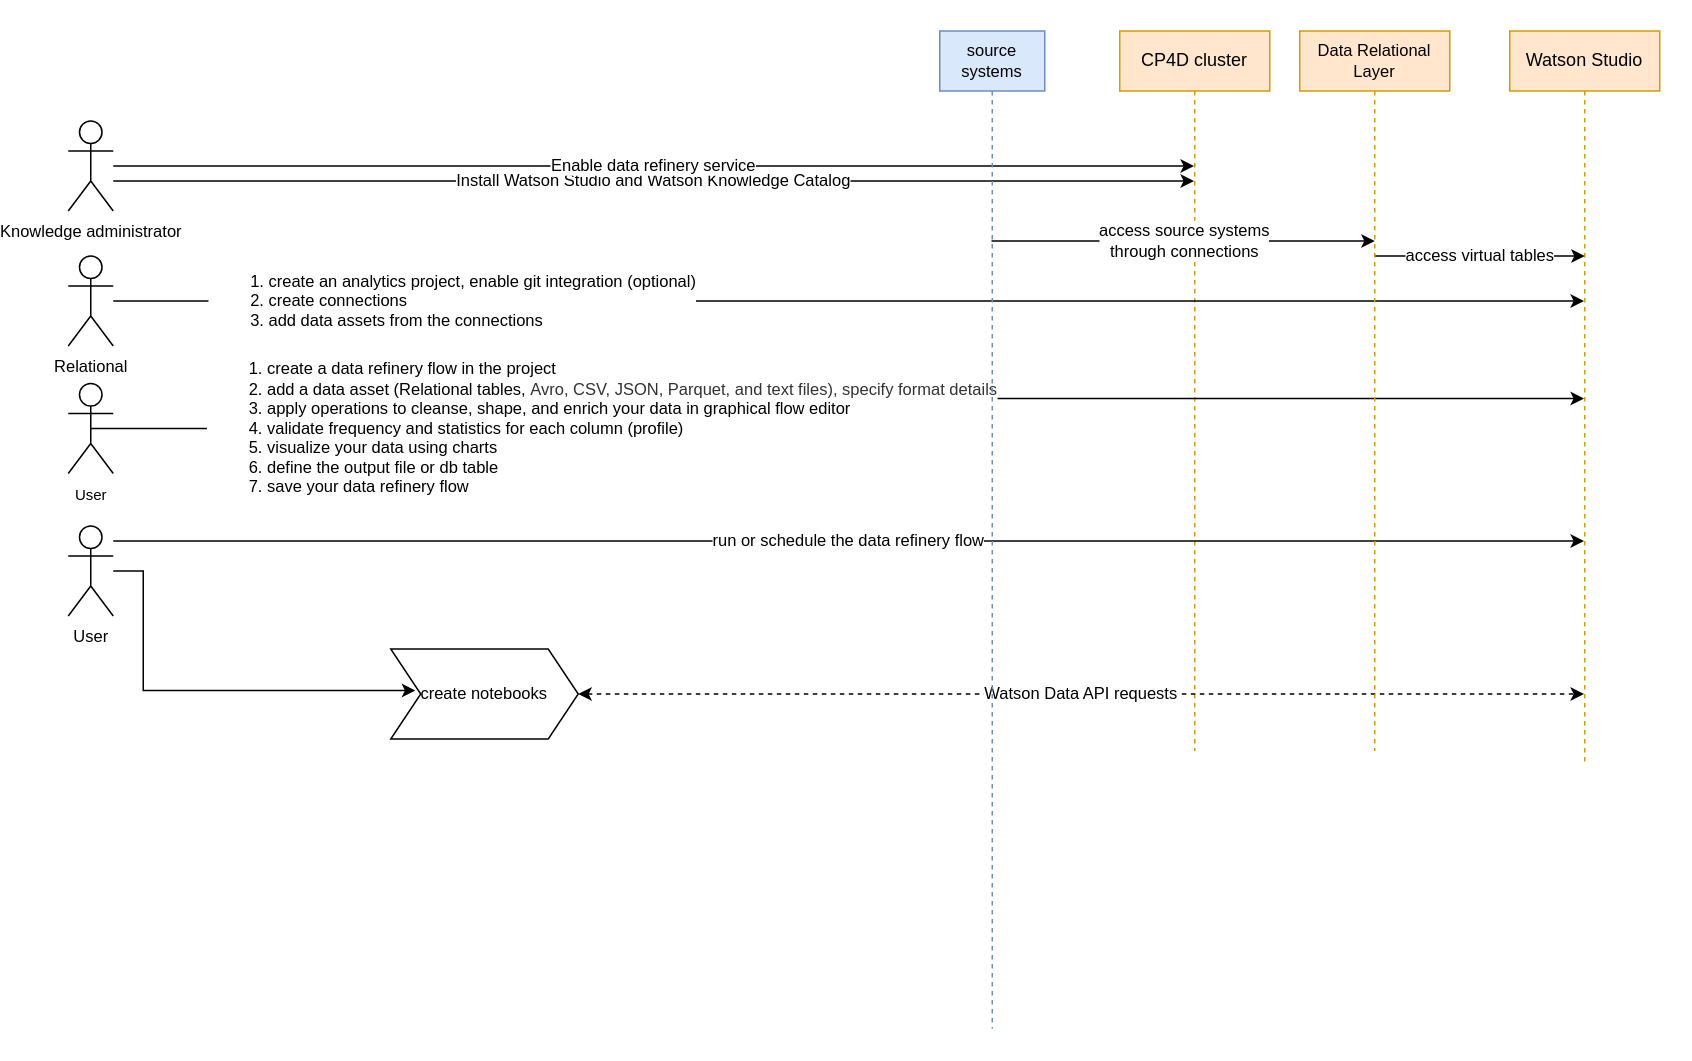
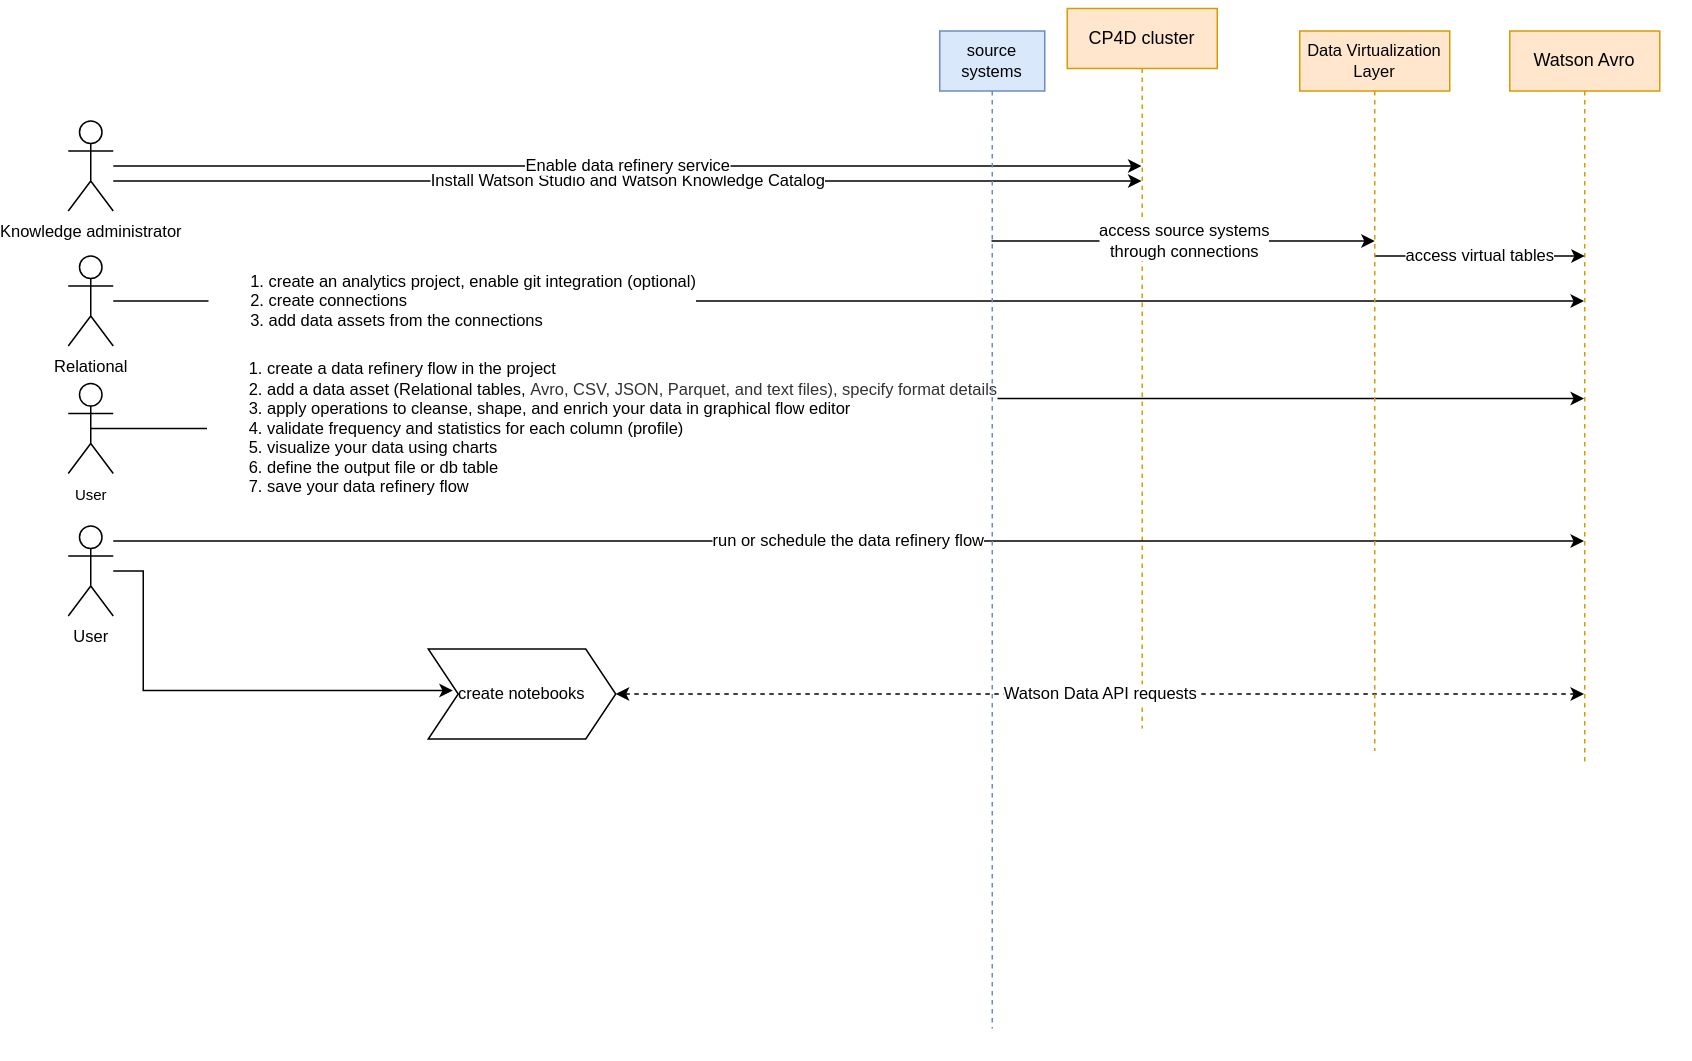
  <mxCell id="0" />
  <mxCell id="1" parent="0" />
- <mxCell id="2" value="Watson Studio" style="shape=umlLifeline;perimeter=lifelinePerimeter;whiteSpace=wrap;html=1;container=1;collapsible=0;recursiveResize=0;outlineConnect=0;fillColor=#ffe6cc;strokeColor=#d79b00;" vertex="1" parent="1"><mxGeometry x="981" y="20" width="100" height="490" as="geometry" /></mxCell>
+ <mxCell id="2" value="Watson Avro" style="shape=umlLifeline;perimeter=lifelinePerimeter;whiteSpace=wrap;html=1;container=1;collapsible=0;recursiveResize=0;outlineConnect=0;fillColor=#ffe6cc;strokeColor=#d79b00;" vertex="1" parent="1"><mxGeometry x="981" y="20" width="100" height="490" as="geometry" /></mxCell>
  <mxCell id="3" value="Install Watson Studio and Watson Knowledge Catalog" style="edgeStyle=orthogonalEdgeStyle;rounded=0;orthogonalLoop=1;jettySize=auto;html=1;" edge="1" parent="1" source="5" target="6"><mxGeometry relative="1" as="geometry"><mxPoint x="651" y="170" as="targetPoint" /><Array as="points"><mxPoint x="511" y="120" /><mxPoint x="511" y="120" /></Array></mxGeometry></mxCell>
  <mxCell id="4" value="Enable data refinery service" style="edgeStyle=orthogonalEdgeStyle;rounded=0;orthogonalLoop=1;jettySize=auto;html=1;" edge="1" parent="1" source="5" target="6"><mxGeometry relative="1" as="geometry"><Array as="points"><mxPoint x="191" y="110" /><mxPoint x="191" y="110" /></Array></mxGeometry></mxCell>
  <mxCell id="5" value="&lt;font style=&quot;font-size: 11px&quot;&gt;Knowledge administrator&lt;/font&gt;" style="shape=umlActor;verticalLabelPosition=bottom;verticalAlign=top;html=1;outlineConnect=0;" vertex="1" parent="1"><mxGeometry x="20" y="80" width="30" height="60" as="geometry" /></mxCell>
- <mxCell id="6" value="CP4D cluster" style="shape=umlLifeline;perimeter=lifelinePerimeter;whiteSpace=wrap;html=1;container=1;collapsible=0;recursiveResize=0;outlineConnect=0;fillColor=#ffe6cc;strokeColor=#d79b00;" vertex="1" parent="1"><mxGeometry x="721" y="20" width="100" height="480" as="geometry" /></mxCell>
+ <mxCell id="6" value="CP4D cluster" style="shape=umlLifeline;perimeter=lifelinePerimeter;whiteSpace=wrap;html=1;container=1;collapsible=0;recursiveResize=0;outlineConnect=0;fillColor=#ffe6cc;strokeColor=#d79b00;" vertex="1" parent="1"><mxGeometry x="686" y="5" width="100" height="480" as="geometry" /></mxCell>
  <mxCell id="7" value="&lt;ol&gt;&lt;li&gt;&lt;font style=&quot;font-size: 11px&quot;&gt;create a data refinery flow in the project&lt;/font&gt;&lt;/li&gt;&lt;li&gt;&lt;font style=&quot;font-size: 11px&quot;&gt;add a data asset (Relational tables,&amp;nbsp;&lt;span style=&quot;color: rgb(50 , 50 , 50)&quot;&gt;Avro, CSV, JSON, Parquet, and text files), specify format details&lt;/span&gt;&lt;/font&gt;&lt;/li&gt;&lt;li&gt;&lt;font style=&quot;font-size: 11px&quot;&gt;apply operations to cleanse, shape, and enrich your data in graphical flow editor&lt;/font&gt;&lt;/li&gt;&lt;li&gt;&lt;font style=&quot;font-size: 11px&quot;&gt;validate frequency and statistics for each column (profile)&lt;/font&gt;&lt;/li&gt;&lt;li&gt;&lt;font style=&quot;font-size: 11px&quot;&gt;visualize your data using charts&lt;/font&gt;&lt;/li&gt;&lt;li&gt;&lt;font style=&quot;font-size: 11px&quot;&gt;define the output file or db table&lt;/font&gt;&lt;/li&gt;&lt;li&gt;&lt;font style=&quot;font-size: 11px&quot;&gt;save your data refinery flow&lt;/font&gt;&lt;/li&gt;&lt;/ol&gt;" style="edgeStyle=orthogonalEdgeStyle;rounded=0;orthogonalLoop=1;jettySize=auto;html=1;align=left;exitX=0.5;exitY=0.5;exitDx=0;exitDy=0;exitPerimeter=0;" edge="1" parent="1" source="8" target="2"><mxGeometry x="-0.85" relative="1" as="geometry"><mxPoint x="301" y="269" as="sourcePoint" /><mxPoint x="930.5" y="269" as="targetPoint" /><Array as="points" /><mxPoint as="offset" /></mxGeometry></mxCell>
  <mxCell id="8" value="&lt;font style=&quot;font-size: 10px&quot;&gt;User&lt;/font&gt;" style="shape=umlActor;verticalLabelPosition=bottom;verticalAlign=top;html=1;outlineConnect=0;" vertex="1" parent="1"><mxGeometry x="20" y="255" width="30" height="60" as="geometry" /></mxCell>
  <mxCell id="9" value="&lt;ol&gt;&lt;li&gt;create an analytics project, enable git integration (optional)&lt;/li&gt;&lt;li&gt;create connections&lt;/li&gt;&lt;li&gt;add data assets from the connections&lt;/li&gt;&lt;/ol&gt;" style="edgeStyle=orthogonalEdgeStyle;rounded=0;orthogonalLoop=1;jettySize=auto;html=1;align=left;" edge="1" parent="1" source="10" target="2"><mxGeometry x="-0.873" relative="1" as="geometry"><Array as="points"><mxPoint x="91" y="200" /><mxPoint x="91" y="200" /></Array><mxPoint as="offset" /></mxGeometry></mxCell>
  <mxCell id="10" value="&lt;font style=&quot;font-size: 11px&quot;&gt;Relational&lt;/font&gt;" style="shape=umlActor;verticalLabelPosition=bottom;verticalAlign=top;html=1;outlineConnect=0;" vertex="1" parent="1"><mxGeometry x="20" y="170" width="30" height="60" as="geometry" /></mxCell>
  <mxCell id="11" value="run or schedule the data refinery flow" style="edgeStyle=orthogonalEdgeStyle;rounded=0;orthogonalLoop=1;jettySize=auto;html=1;" edge="1" parent="1" source="13" target="2"><mxGeometry relative="1" as="geometry"><Array as="points"><mxPoint x="621" y="360" /><mxPoint x="621" y="360" /></Array></mxGeometry></mxCell>
  <mxCell id="12" style="edgeStyle=orthogonalEdgeStyle;rounded=0;orthogonalLoop=1;jettySize=auto;html=1;entryX=0.131;entryY=0.461;entryDx=0;entryDy=0;entryPerimeter=0;" edge="1" parent="1" source="13" target="15"><mxGeometry relative="1" as="geometry"><mxPoint x="190" y="440" as="targetPoint" /><Array as="points"><mxPoint x="70" y="380" /><mxPoint x="70" y="460" /></Array></mxGeometry></mxCell>
  <mxCell id="13" value="&lt;font style=&quot;font-size: 11px&quot;&gt;User&lt;/font&gt;" style="shape=umlActor;verticalLabelPosition=bottom;verticalAlign=top;html=1;outlineConnect=0;" vertex="1" parent="1"><mxGeometry x="20" y="350" width="30" height="60" as="geometry" /></mxCell>
  <mxCell id="14" value="Watson Data API requests" style="edgeStyle=orthogonalEdgeStyle;rounded=0;orthogonalLoop=1;jettySize=auto;html=1;startArrow=classic;startFill=1;dashed=1;" edge="1" parent="1" source="15" target="2"><mxGeometry relative="1" as="geometry"><Array as="points"><mxPoint x="461" y="462" /><mxPoint x="461" y="462" /></Array></mxGeometry></mxCell>
- <mxCell id="15" value="&lt;font style=&quot;font-size: 11px&quot;&gt;create notebooks&lt;/font&gt;" style="shape=step;perimeter=stepPerimeter;whiteSpace=wrap;html=1;fixedSize=1;" vertex="1" parent="1"><mxGeometry x="235" y="432" width="125" height="60" as="geometry" /></mxCell>
+ <mxCell id="15" value="&lt;font style=&quot;font-size: 11px&quot;&gt;create notebooks&lt;/font&gt;" style="shape=step;perimeter=stepPerimeter;whiteSpace=wrap;html=1;fixedSize=1;" vertex="1" parent="1"><mxGeometry x="260" y="432" width="125" height="60" as="geometry" /></mxCell>
  <mxCell id="16" value="access virtual tables" style="edgeStyle=orthogonalEdgeStyle;rounded=0;orthogonalLoop=1;jettySize=auto;html=1;startArrow=none;startFill=0;" edge="1" parent="1" source="17"><mxGeometry relative="1" as="geometry"><mxPoint x="1031" y="170" as="targetPoint" /><Array as="points"><mxPoint x="1032" y="170" /></Array></mxGeometry></mxCell>
- <mxCell id="17" value="Data Relational Layer" style="shape=umlLifeline;perimeter=lifelinePerimeter;whiteSpace=wrap;html=1;container=1;collapsible=0;recursiveResize=0;outlineConnect=0;fillColor=#ffe6cc;strokeColor=#d79b00;fontSize=11;" vertex="1" parent="1"><mxGeometry x="841" y="20" width="100" height="480" as="geometry" /></mxCell>
+ <mxCell id="17" value="Data Virtualization Layer" style="shape=umlLifeline;perimeter=lifelinePerimeter;whiteSpace=wrap;html=1;container=1;collapsible=0;recursiveResize=0;outlineConnect=0;fillColor=#ffe6cc;strokeColor=#d79b00;fontSize=11;" vertex="1" parent="1"><mxGeometry x="841" y="20" width="100" height="480" as="geometry" /></mxCell>
  <mxCell id="18" value="source systems" style="shape=umlLifeline;perimeter=lifelinePerimeter;whiteSpace=wrap;html=1;container=1;collapsible=0;recursiveResize=0;outlineConnect=0;fillColor=#dae8fc;strokeColor=#6c8ebf;fontSize=11;" vertex="1" parent="1"><mxGeometry x="601" y="20" width="70" height="665" as="geometry" /></mxCell>
  <mxCell id="19" value="access source systems &lt;br&gt;through connections" style="edgeStyle=orthogonalEdgeStyle;rounded=0;orthogonalLoop=1;jettySize=auto;html=1;strokeWidth=1;fontSize=11;" edge="1" parent="1" source="18"><mxGeometry x="0.002" relative="1" as="geometry"><Array as="points"><mxPoint x="731" y="160" /><mxPoint x="731" y="160" /></Array><mxPoint x="651" y="160" as="sourcePoint" /><mxPoint x="891" y="160" as="targetPoint" /><mxPoint as="offset" /></mxGeometry></mxCell>
